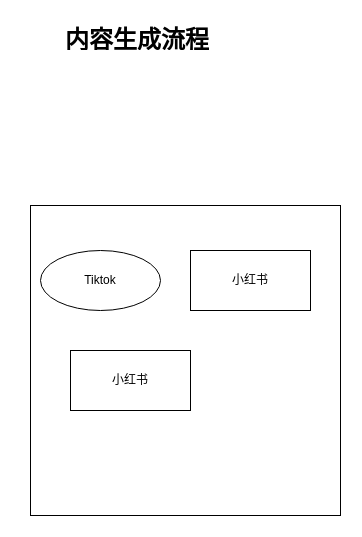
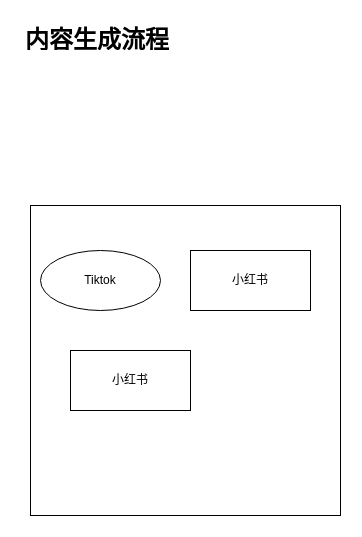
  <mxCell id="0" />
  <mxCell id="1" parent="0" />
  <mxCell id="2" value="" style="whiteSpace=wrap;html=1;aspect=fixed;" vertex="1" parent="1"><mxGeometry x="30" y="205" width="310" height="310" as="geometry" /></mxCell>
  <mxCell id="3" value="Tiktok" style="ellipse;whiteSpace=wrap;html=1;" vertex="1" parent="1"><mxGeometry x="40" y="250" width="120" height="60" as="geometry" /></mxCell>
- <mxCell id="4" value="&lt;h1&gt;内容生成流程&lt;/h1&gt;" style="text;html=1;strokeColor=none;fillColor=none;spacing=5;spacingTop=-20;whiteSpace=wrap;overflow=hidden;rounded=0;" vertex="1" parent="1"><mxGeometry x="60" y="20" width="180" height="30" as="geometry" /></mxCell>
+ <mxCell id="4" value="&lt;h1&gt;内容生成流程&lt;/h1&gt;" style="text;html=1;strokeColor=none;fillColor=none;spacing=5;spacingTop=-20;whiteSpace=wrap;overflow=hidden;rounded=0;" vertex="1" parent="1"><mxGeometry x="20" y="20" width="180" height="30" as="geometry" /></mxCell>
  <mxCell id="5" value="小红书" style="rounded=0;whiteSpace=wrap;html=1;" vertex="1" parent="1"><mxGeometry x="190" y="250" width="120" height="60" as="geometry" /></mxCell>
  <mxCell id="6" value="小红书" style="rounded=0;whiteSpace=wrap;html=1;" vertex="1" parent="1"><mxGeometry x="70" y="350" width="120" height="60" as="geometry" /></mxCell>
